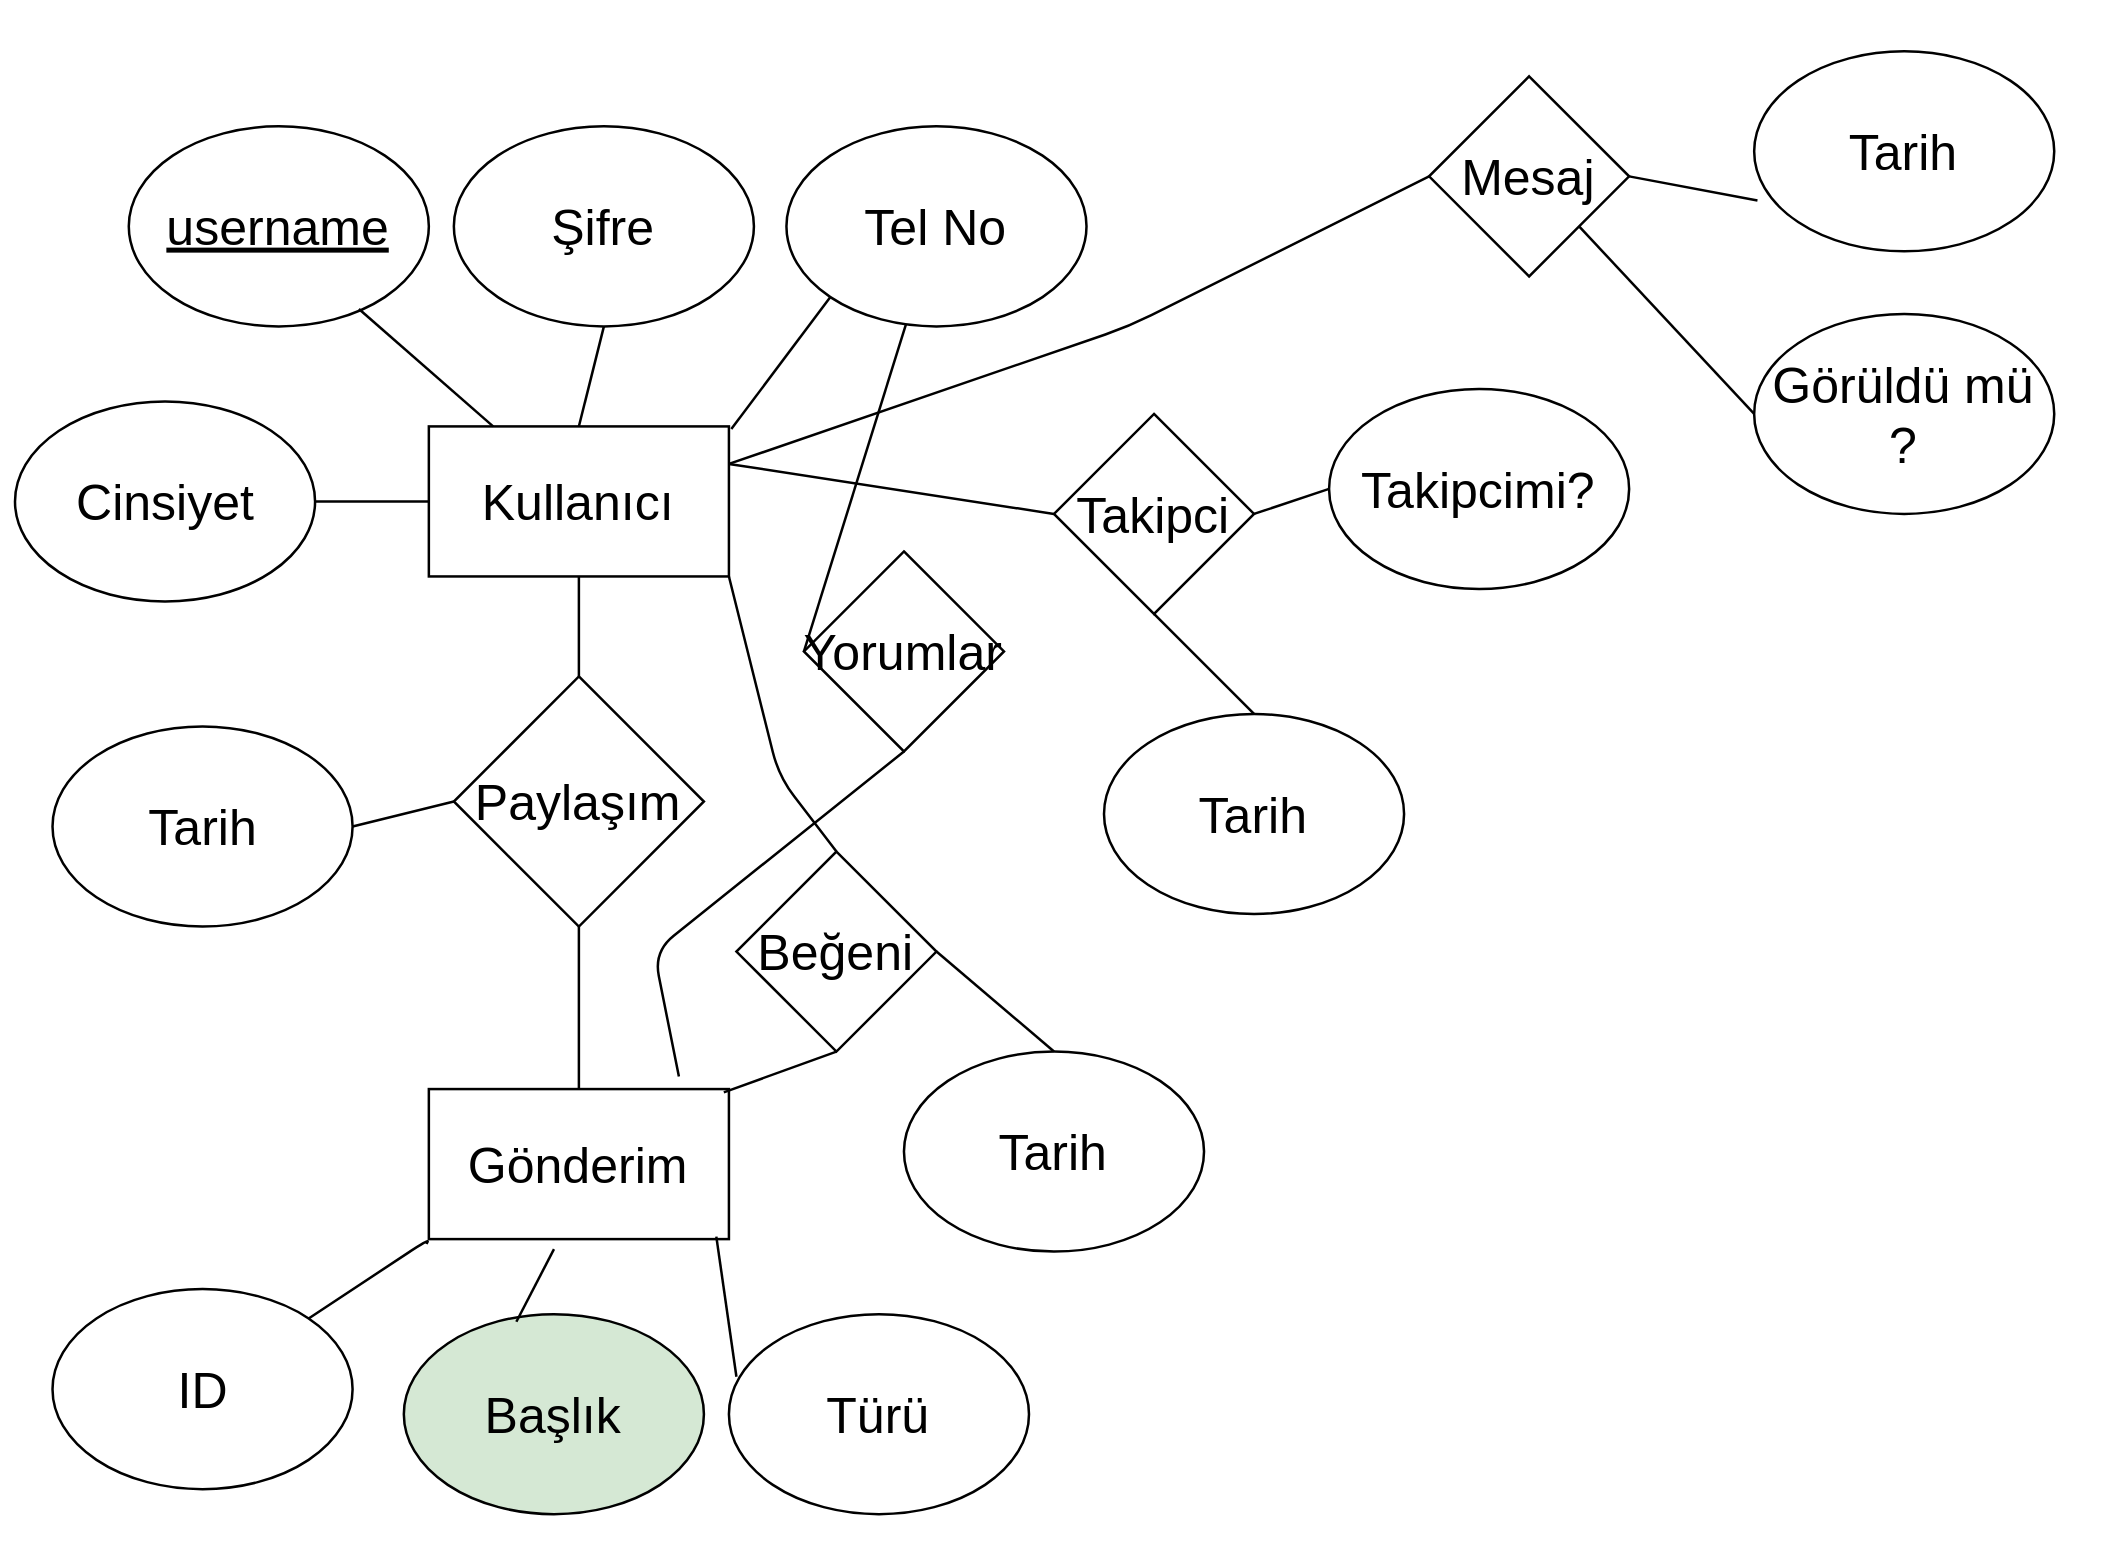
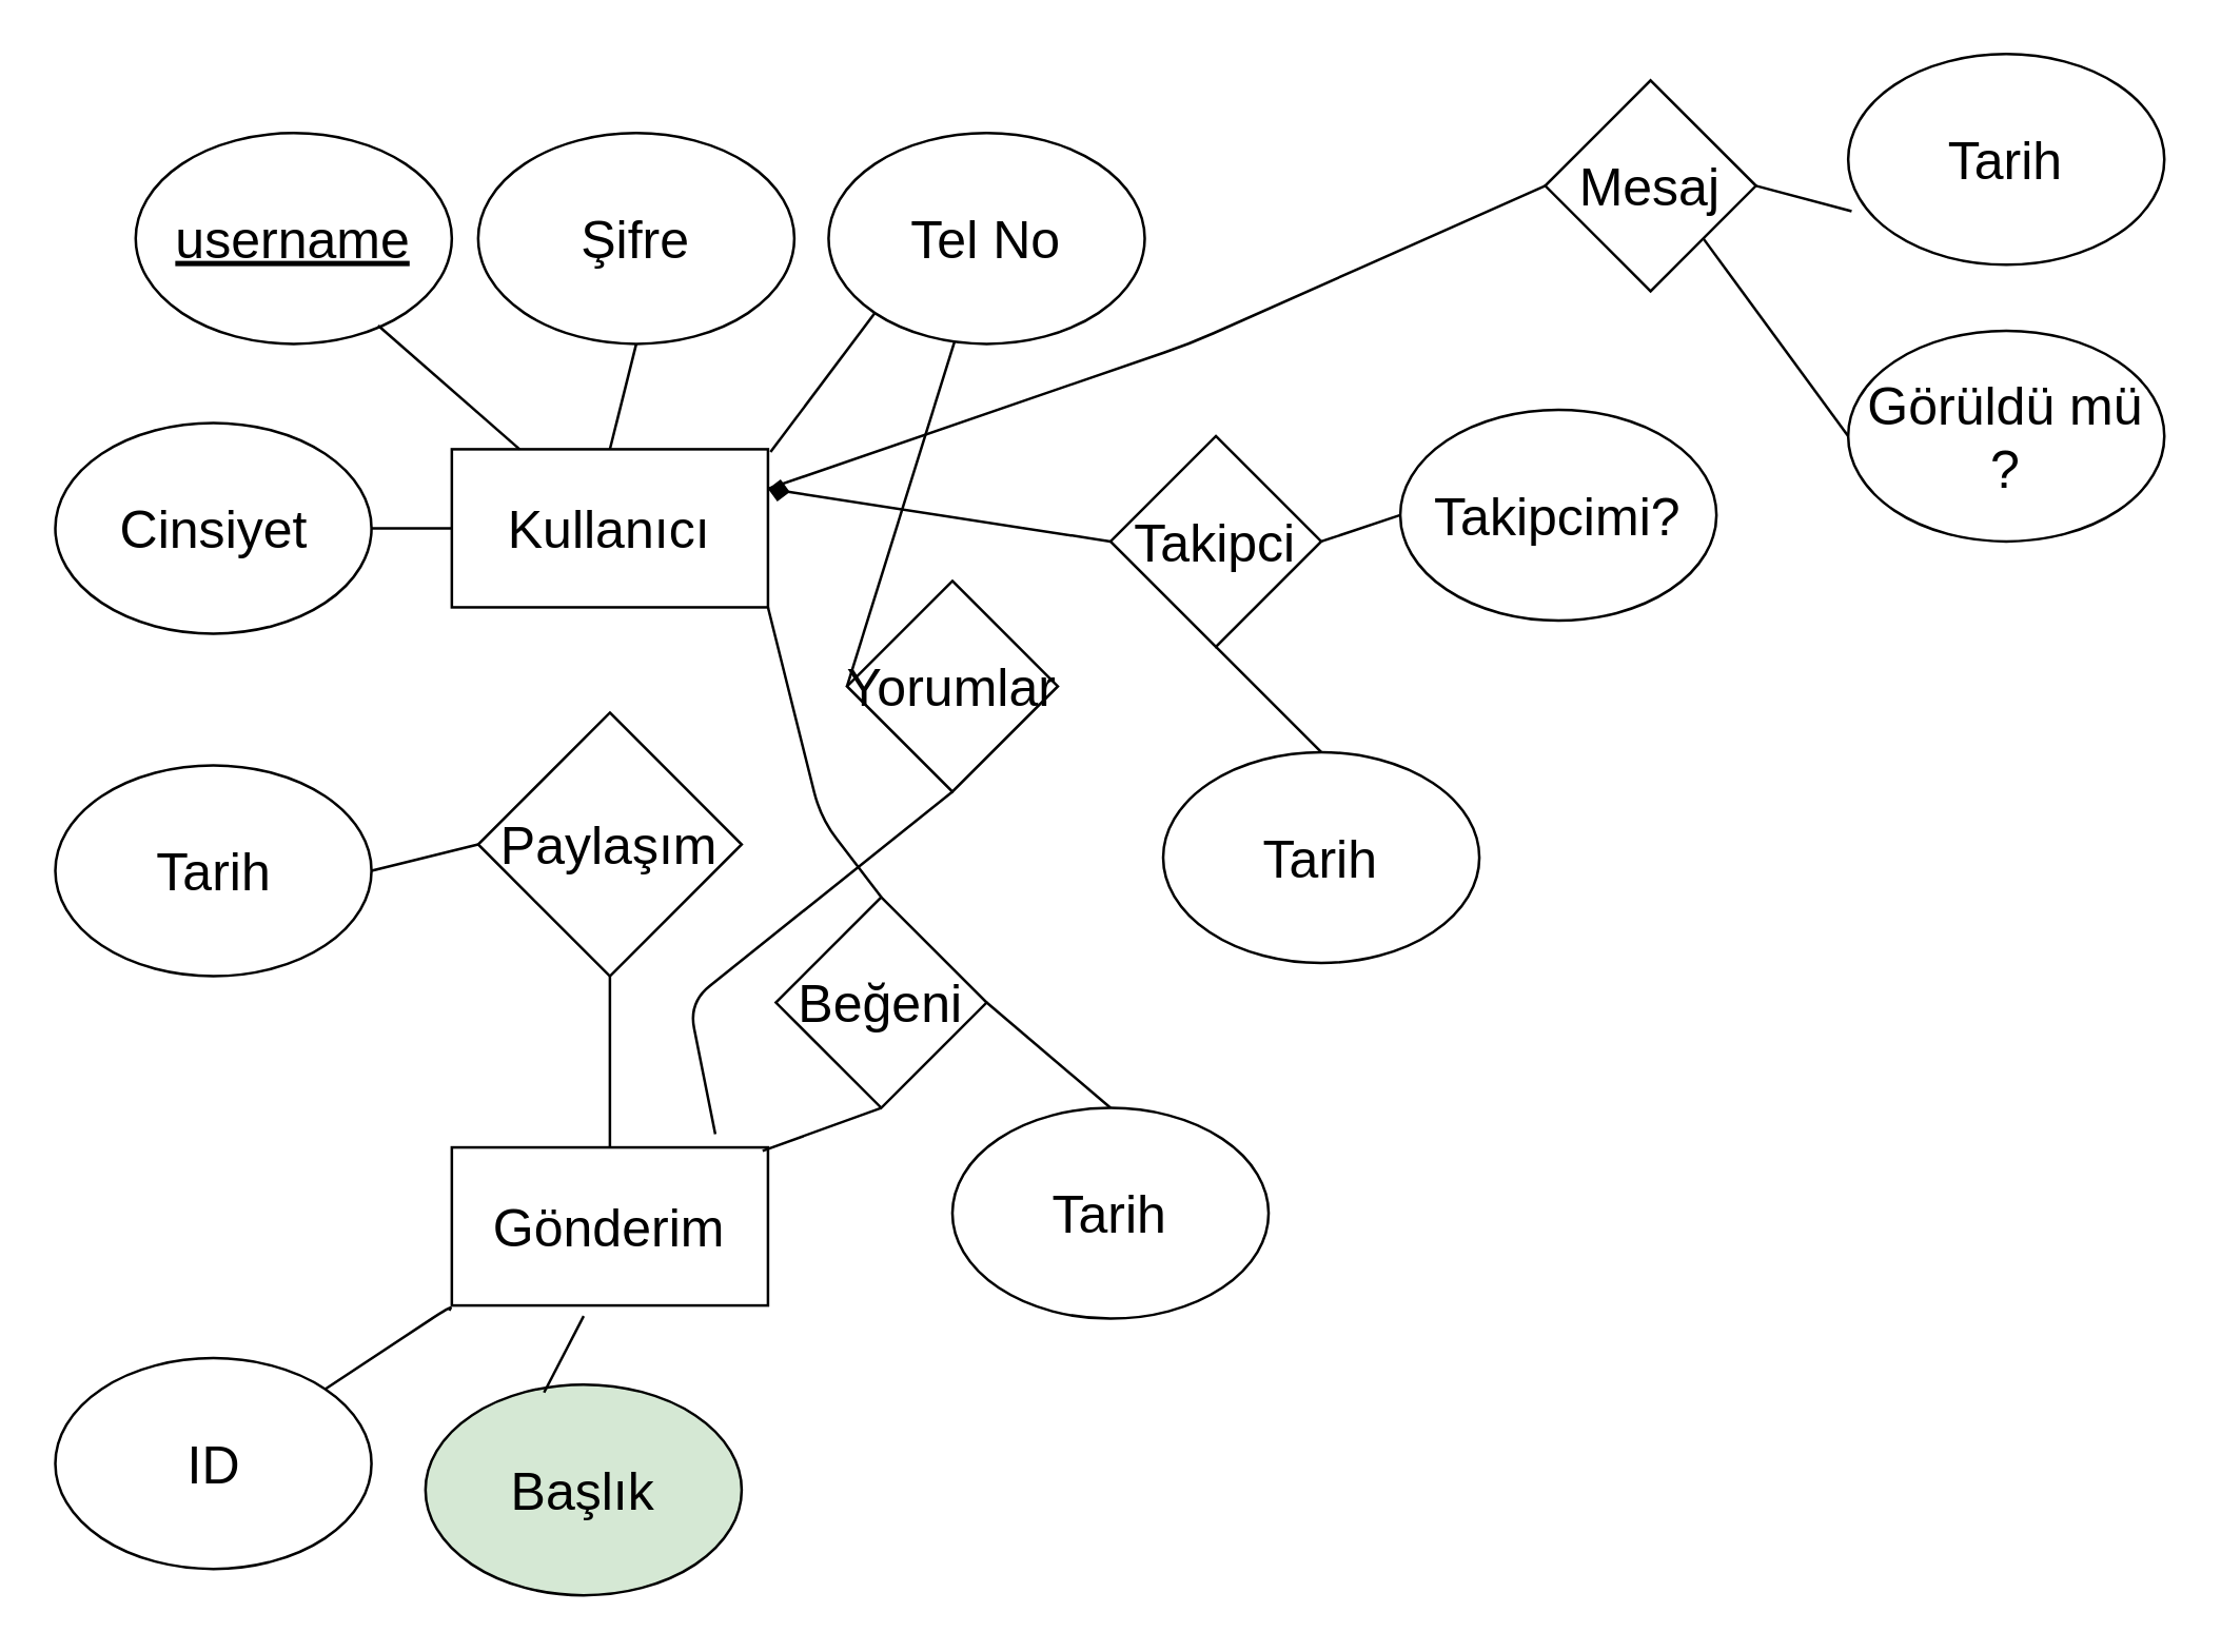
  <mxCell id="0" />
  <mxCell id="1" parent="0" />
  <mxCell id="2" value="Kullanıcı" style="rounded=0;whiteSpace=wrap;html=1;fontSize=20;" vertex="1" parent="1"><mxGeometry x="171" y="170" width="120" height="60" as="geometry" /></mxCell>
  <mxCell id="3" value="&lt;u style=&quot;font-size: 20px&quot;&gt;username&lt;/u&gt;" style="ellipse;whiteSpace=wrap;html=1;fontSize=20;" vertex="1" parent="1"><mxGeometry x="51" y="50" width="120" height="80" as="geometry" /></mxCell>
  <mxCell id="4" value="Şifre" style="ellipse;whiteSpace=wrap;html=1;fontSize=20;" vertex="1" parent="1"><mxGeometry x="181" y="50" width="120" height="80" as="geometry" /></mxCell>
  <mxCell id="5" value="Tel No" style="ellipse;whiteSpace=wrap;html=1;fontSize=20;" vertex="1" parent="1"><mxGeometry x="314" y="50" width="120" height="80" as="geometry" /></mxCell>
  <mxCell id="6" value="" style="endArrow=none;html=1;entryX=0.767;entryY=0.913;entryDx=0;entryDy=0;entryPerimeter=0;fontSize=20;" edge="1" parent="1" source="2" target="3"><mxGeometry width="50" height="50" relative="1" as="geometry"><mxPoint x="51" y="300" as="sourcePoint" /><mxPoint x="101" y="250" as="targetPoint" /></mxGeometry></mxCell>
  <mxCell id="7" value="" style="endArrow=none;html=1;entryX=0.5;entryY=1;entryDx=0;entryDy=0;exitX=0.5;exitY=0;exitDx=0;exitDy=0;fontSize=20;" edge="1" parent="1" source="2" target="4"><mxGeometry width="50" height="50" relative="1" as="geometry"><mxPoint x="51" y="370" as="sourcePoint" /><mxPoint x="101" y="320" as="targetPoint" /></mxGeometry></mxCell>
  <mxCell id="8" value="" style="endArrow=none;html=1;entryX=0;entryY=1;entryDx=0;entryDy=0;exitX=1.008;exitY=0.017;exitDx=0;exitDy=0;exitPerimeter=0;fontSize=20;" edge="1" parent="1" source="2" target="5"><mxGeometry width="50" height="50" relative="1" as="geometry"><mxPoint x="51" y="440" as="sourcePoint" /><mxPoint x="101" y="390" as="targetPoint" /></mxGeometry></mxCell>
  <mxCell id="9" value="Gönderim" style="rounded=0;whiteSpace=wrap;html=1;fontSize=20;" vertex="1" parent="1"><mxGeometry x="171" y="435" width="120" height="60" as="geometry" /></mxCell>
  <mxCell id="10" value="ID" style="ellipse;whiteSpace=wrap;html=1;fontSize=20;" vertex="1" parent="1"><mxGeometry x="20.5" y="515" width="120" height="80" as="geometry" /></mxCell>
  <mxCell id="11" value="Başlık" style="ellipse;whiteSpace=wrap;html=1;fontSize=20;fillColor=#d5e8d4;" vertex="1" parent="1"><mxGeometry x="161" y="525" width="120" height="80" as="geometry" /></mxCell>
- <mxCell id="12" value="Türü" style="ellipse;whiteSpace=wrap;html=1;fontSize=20;" vertex="1" parent="1"><mxGeometry x="291" y="525" width="120" height="80" as="geometry" /></mxCell>
  <mxCell id="13" value="" style="endArrow=none;html=1;entryX=-0.008;entryY=1.033;entryDx=0;entryDy=0;entryPerimeter=0;exitX=1;exitY=0;exitDx=0;exitDy=0;fontSize=20;" edge="1" parent="1" source="10" target="9"><mxGeometry width="50" height="50" relative="1" as="geometry"><mxPoint x="51" y="675" as="sourcePoint" /><mxPoint x="101" y="625" as="targetPoint" /><Array as="points"><mxPoint x="171" y="495" /></Array></mxGeometry></mxCell>
  <mxCell id="14" value="" style="endArrow=none;html=1;entryX=0.417;entryY=1.067;entryDx=0;entryDy=0;entryPerimeter=0;exitX=0.375;exitY=0.038;exitDx=0;exitDy=0;exitPerimeter=0;fontSize=20;" edge="1" parent="1" source="11" target="9"><mxGeometry width="50" height="50" relative="1" as="geometry"><mxPoint x="51" y="745" as="sourcePoint" /><mxPoint x="101" y="695" as="targetPoint" /></mxGeometry></mxCell>
- <mxCell id="15" value="" style="endArrow=none;html=1;entryX=0.958;entryY=0.983;entryDx=0;entryDy=0;entryPerimeter=0;exitX=0.025;exitY=0.313;exitDx=0;exitDy=0;exitPerimeter=0;fontSize=20;" edge="1" parent="1" source="12" target="9"><mxGeometry width="50" height="50" relative="1" as="geometry"><mxPoint x="51" y="815" as="sourcePoint" /><mxPoint x="101" y="765" as="targetPoint" /></mxGeometry></mxCell>
- <mxCell id="16" value="Cinsiyet" style="ellipse;whiteSpace=wrap;html=1;fontSize=20;" vertex="1" parent="1"><mxGeometry x="5.5" y="160" width="120" height="80" as="geometry" /></mxCell>
+ <mxCell id="16" value="Cinsiyet" style="ellipse;whiteSpace=wrap;html=1;fontSize=20;" vertex="1" parent="1"><mxGeometry x="20.5" y="160" width="120" height="80" as="geometry" /></mxCell>
  <mxCell id="17" value="" style="endArrow=none;html=1;fontSize=20;entryX=0;entryY=0.5;entryDx=0;entryDy=0;exitX=1;exitY=0.5;exitDx=0;exitDy=0;" edge="1" parent="1" source="16" target="2"><mxGeometry width="50" height="50" relative="1" as="geometry"><mxPoint x="31" y="630" as="sourcePoint" /><mxPoint x="81" y="580" as="targetPoint" /></mxGeometry></mxCell>
  <mxCell id="18" value="Paylaşım" style="rhombus;whiteSpace=wrap;html=1;fontSize=20;" vertex="1" parent="1"><mxGeometry x="181" y="270" width="100" height="100" as="geometry" /></mxCell>
- <mxCell id="19" value="" style="endArrow=none;html=1;fontSize=20;entryX=0.5;entryY=1;entryDx=0;entryDy=0;exitX=0.5;exitY=0;exitDx=0;exitDy=0;" edge="1" parent="1" source="18" target="2"><mxGeometry width="50" height="50" relative="1" as="geometry"><mxPoint x="31" y="630" as="sourcePoint" /><mxPoint x="81" y="580" as="targetPoint" /></mxGeometry></mxCell>
  <mxCell id="20" value="" style="endArrow=none;html=1;fontSize=20;entryX=0.5;entryY=1;entryDx=0;entryDy=0;exitX=0.5;exitY=0;exitDx=0;exitDy=0;" edge="1" parent="1" source="9" target="18"><mxGeometry width="50" height="50" relative="1" as="geometry"><mxPoint x="31" y="700" as="sourcePoint" /><mxPoint x="81" y="650" as="targetPoint" /></mxGeometry></mxCell>
  <mxCell id="21" value="Tarih" style="ellipse;whiteSpace=wrap;html=1;fontSize=20;" vertex="1" parent="1"><mxGeometry x="20.5" y="290" width="120" height="80" as="geometry" /></mxCell>
  <mxCell id="22" value="" style="endArrow=none;html=1;entryX=0;entryY=0.5;entryDx=0;entryDy=0;exitX=1;exitY=0.5;exitDx=0;exitDy=0;fontSize=20;" edge="1" parent="1" source="21" target="18"><mxGeometry width="50" height="50" relative="1" as="geometry"><mxPoint x="132.333" y="536.333" as="sourcePoint" /><mxPoint x="180.667" y="506.333" as="targetPoint" /><Array as="points" /></mxGeometry></mxCell>
  <mxCell id="23" value="Beğeni" style="rhombus;whiteSpace=wrap;html=1;fontSize=20;" vertex="1" parent="1"><mxGeometry x="294" y="340" width="80" height="80" as="geometry" /></mxCell>
  <mxCell id="24" value="" style="endArrow=none;html=1;entryX=1;entryY=1;entryDx=0;entryDy=0;entryPerimeter=0;exitX=0.5;exitY=0;exitDx=0;exitDy=0;fontSize=20;" edge="1" parent="1" source="23" target="2"><mxGeometry width="50" height="50" relative="1" as="geometry"><mxPoint x="142.333" y="546.333" as="sourcePoint" /><mxPoint x="190.667" y="516.333" as="targetPoint" /><Array as="points"><mxPoint x="311" y="310" /></Array></mxGeometry></mxCell>
  <mxCell id="25" value="" style="endArrow=none;html=1;entryX=0.5;entryY=1;entryDx=0;entryDy=0;exitX=0.983;exitY=0.022;exitDx=0;exitDy=0;fontSize=20;exitPerimeter=0;" edge="1" parent="1" source="9" target="23"><mxGeometry width="50" height="50" relative="1" as="geometry"><mxPoint x="152.333" y="556.333" as="sourcePoint" /><mxPoint x="200.667" y="526.333" as="targetPoint" /><Array as="points" /></mxGeometry></mxCell>
  <mxCell id="26" value="Tarih" style="ellipse;whiteSpace=wrap;html=1;fontSize=20;" vertex="1" parent="1"><mxGeometry x="361" y="420" width="120" height="80" as="geometry" /></mxCell>
  <mxCell id="27" value="" style="endArrow=none;html=1;entryX=1;entryY=0.5;entryDx=0;entryDy=0;exitX=0.5;exitY=0;exitDx=0;exitDy=0;fontSize=20;" edge="1" parent="1" source="26" target="23"><mxGeometry width="50" height="50" relative="1" as="geometry"><mxPoint x="162.333" y="566.333" as="sourcePoint" /><mxPoint x="210.667" y="536.333" as="targetPoint" /><Array as="points" /></mxGeometry></mxCell>
  <mxCell id="28" value="Yorumlar" style="rhombus;whiteSpace=wrap;html=1;fontSize=20;" vertex="1" parent="1"><mxGeometry x="321" y="220" width="80" height="80" as="geometry" /></mxCell>
  <mxCell id="29" value="" style="endArrow=none;html=1;fontSize=20;exitX=0;exitY=0.5;exitDx=0;exitDy=0;" edge="1" parent="1" source="28" target="5"><mxGeometry width="50" height="50" relative="1" as="geometry"><mxPoint x="31" y="680" as="sourcePoint" /><mxPoint x="81" y="630" as="targetPoint" /></mxGeometry></mxCell>
  <mxCell id="30" value="" style="endArrow=none;html=1;fontSize=20;exitX=0.5;exitY=1;exitDx=0;exitDy=0;" edge="1" parent="1" source="28"><mxGeometry width="50" height="50" relative="1" as="geometry"><mxPoint x="31" y="680" as="sourcePoint" /><mxPoint x="271" y="430" as="targetPoint" /><Array as="points"><mxPoint x="261" y="380" /></Array></mxGeometry></mxCell>
  <mxCell id="31" value="Tarih" style="ellipse;whiteSpace=wrap;html=1;fontSize=20;" vertex="1" parent="1"><mxGeometry x="441" y="285" width="120" height="80" as="geometry" /></mxCell>
  <mxCell id="32" value="" style="endArrow=none;html=1;fontSize=20;entryX=0.5;entryY=1;entryDx=0;entryDy=0;exitX=0.5;exitY=0;exitDx=0;exitDy=0;" edge="1" parent="1" source="31" target="33"><mxGeometry width="50" height="50" relative="1" as="geometry"><mxPoint x="-79" y="625" as="sourcePoint" /><mxPoint x="480.667" y="244.667" as="targetPoint" /></mxGeometry></mxCell>
  <mxCell id="33" value="Takipci" style="rhombus;whiteSpace=wrap;html=1;fontSize=20;" vertex="1" parent="1"><mxGeometry x="421" y="165" width="80" height="80" as="geometry" /></mxCell>
  <mxCell id="34" value="Takipcimi?" style="ellipse;whiteSpace=wrap;html=1;fontSize=20;" vertex="1" parent="1"><mxGeometry x="531" y="155" width="120" height="80" as="geometry" /></mxCell>
  <mxCell id="35" value="" style="endArrow=none;html=1;fontSize=20;entryX=0;entryY=0.5;entryDx=0;entryDy=0;exitX=1;exitY=0.5;exitDx=0;exitDy=0;" edge="1" parent="1" source="33" target="34"><mxGeometry width="50" height="50" relative="1" as="geometry"><mxPoint x="-79" y="625" as="sourcePoint" /><mxPoint x="-29" y="575" as="targetPoint" /></mxGeometry></mxCell>
- <mxCell id="36" value="" style="endArrow=none;html=1;fontSize=20;entryX=1;entryY=0.25;entryDx=0;entryDy=0;exitX=0;exitY=0.5;exitDx=0;exitDy=0;" edge="1" parent="1" source="33" target="2"><mxGeometry width="50" height="50" relative="1" as="geometry"><mxPoint x="31" y="680" as="sourcePoint" /><mxPoint x="81" y="630" as="targetPoint" /></mxGeometry></mxCell>
- <mxCell id="37" value="Mesaj" style="rhombus;whiteSpace=wrap;html=1;fontSize=20;" vertex="1" parent="1"><mxGeometry x="571" y="30" width="80" height="80" as="geometry" /></mxCell>
+ <mxCell id="36" value="" style="endArrow=diamond;html=1;fontSize=20;entryX=1;entryY=0.25;entryDx=0;entryDy=0;exitX=0;exitY=0.5;exitDx=0;exitDy=0;" edge="1" parent="1" source="33" target="2"><mxGeometry width="50" height="50" relative="1" as="geometry"><mxPoint x="31" y="680" as="sourcePoint" /><mxPoint x="81" y="630" as="targetPoint" /></mxGeometry></mxCell>
+ <mxCell id="37" value="Mesaj" style="rhombus;whiteSpace=wrap;html=1;fontSize=20;" vertex="1" parent="1"><mxGeometry x="586" y="30" width="80" height="80" as="geometry" /></mxCell>
  <mxCell id="38" value="" style="endArrow=none;html=1;fontSize=20;entryX=0;entryY=0.5;entryDx=0;entryDy=0;exitX=1;exitY=0.25;exitDx=0;exitDy=0;" edge="1" parent="1" source="2" target="37"><mxGeometry width="50" height="50" relative="1" as="geometry"><mxPoint x="661" y="290" as="sourcePoint" /><mxPoint x="781" y="180" as="targetPoint" /><Array as="points"><mxPoint x="451" y="130" /></Array></mxGeometry></mxCell>
  <mxCell id="39" value="Tarih" style="ellipse;whiteSpace=wrap;html=1;fontSize=20;" vertex="1" parent="1"><mxGeometry x="701" y="20" width="120" height="80" as="geometry" /></mxCell>
  <mxCell id="40" value="Görüldü mü ?" style="ellipse;whiteSpace=wrap;html=1;fontSize=20;" vertex="1" parent="1"><mxGeometry x="701" y="125" width="120" height="80" as="geometry" /></mxCell>
  <mxCell id="41" value="" style="endArrow=none;html=1;fontSize=20;entryX=0.011;entryY=0.746;entryDx=0;entryDy=0;entryPerimeter=0;exitX=1;exitY=0.5;exitDx=0;exitDy=0;" edge="1" parent="1" source="37" target="39"><mxGeometry width="50" height="50" relative="1" as="geometry"><mxPoint x="31" y="680" as="sourcePoint" /><mxPoint x="81" y="630" as="targetPoint" /></mxGeometry></mxCell>
  <mxCell id="42" value="" style="endArrow=none;html=1;fontSize=20;entryX=0;entryY=0.5;entryDx=0;entryDy=0;exitX=1;exitY=1;exitDx=0;exitDy=0;" edge="1" parent="1" source="37" target="40"><mxGeometry width="50" height="50" relative="1" as="geometry"><mxPoint x="31" y="680" as="sourcePoint" /><mxPoint x="81" y="630" as="targetPoint" /></mxGeometry></mxCell>
